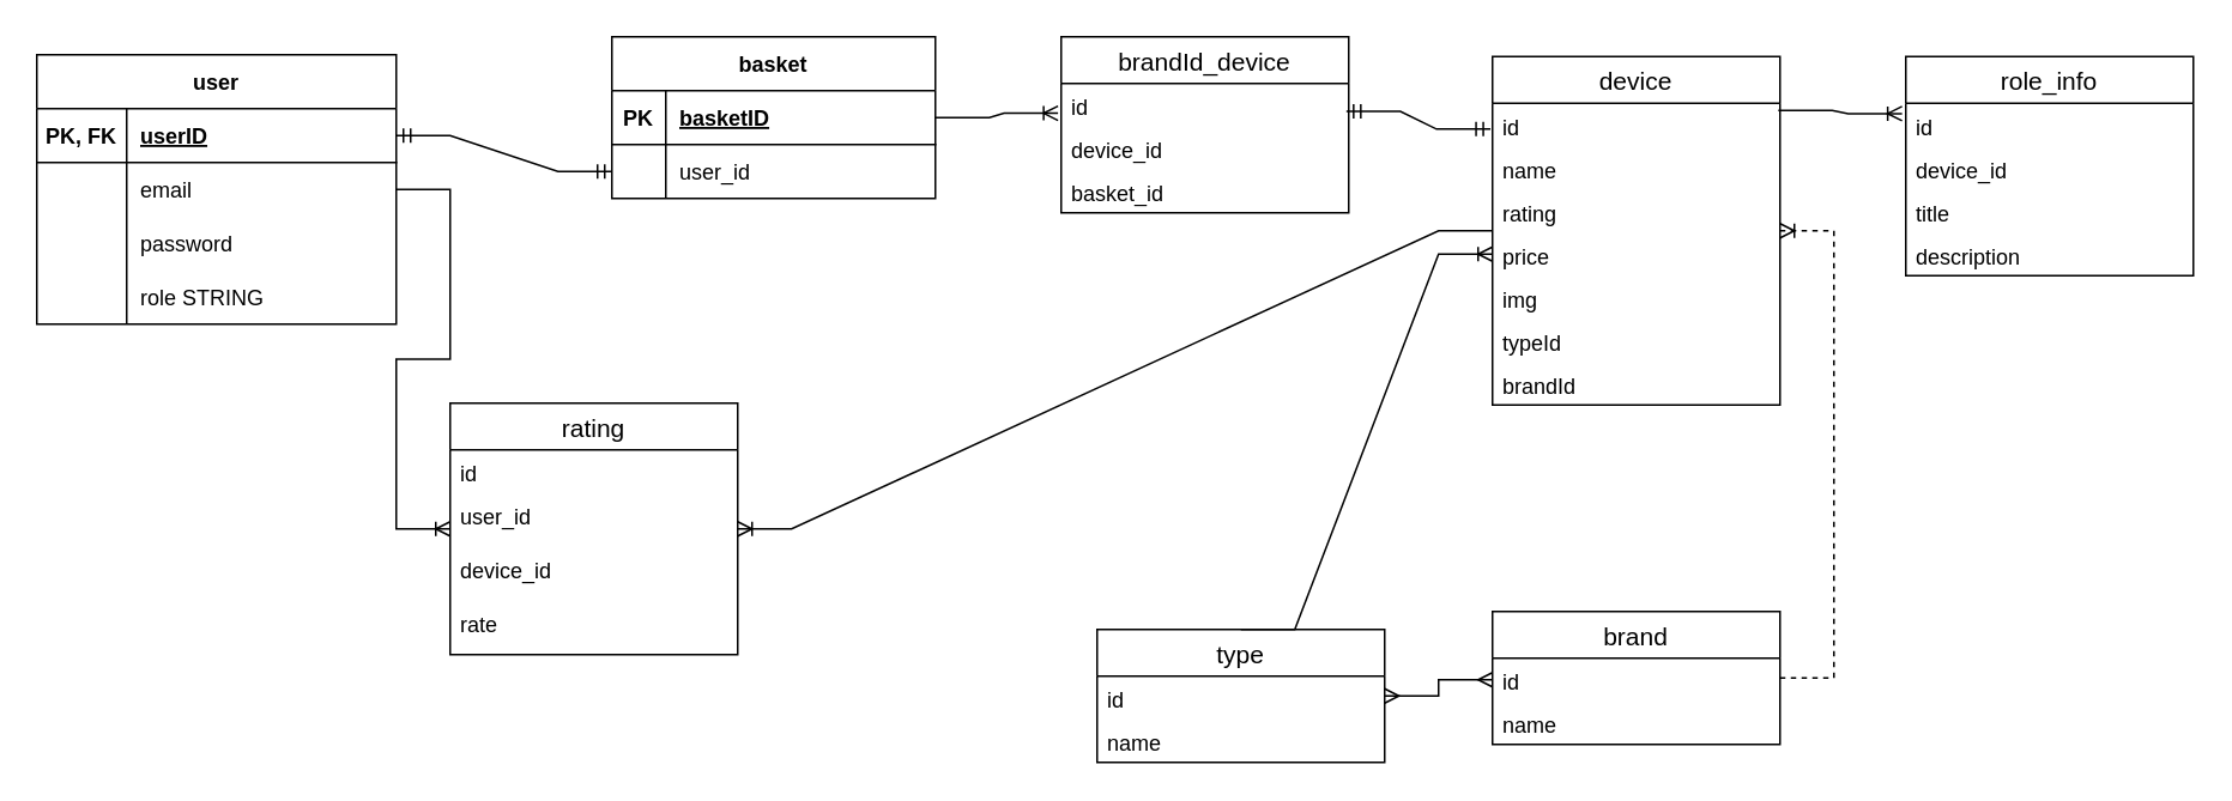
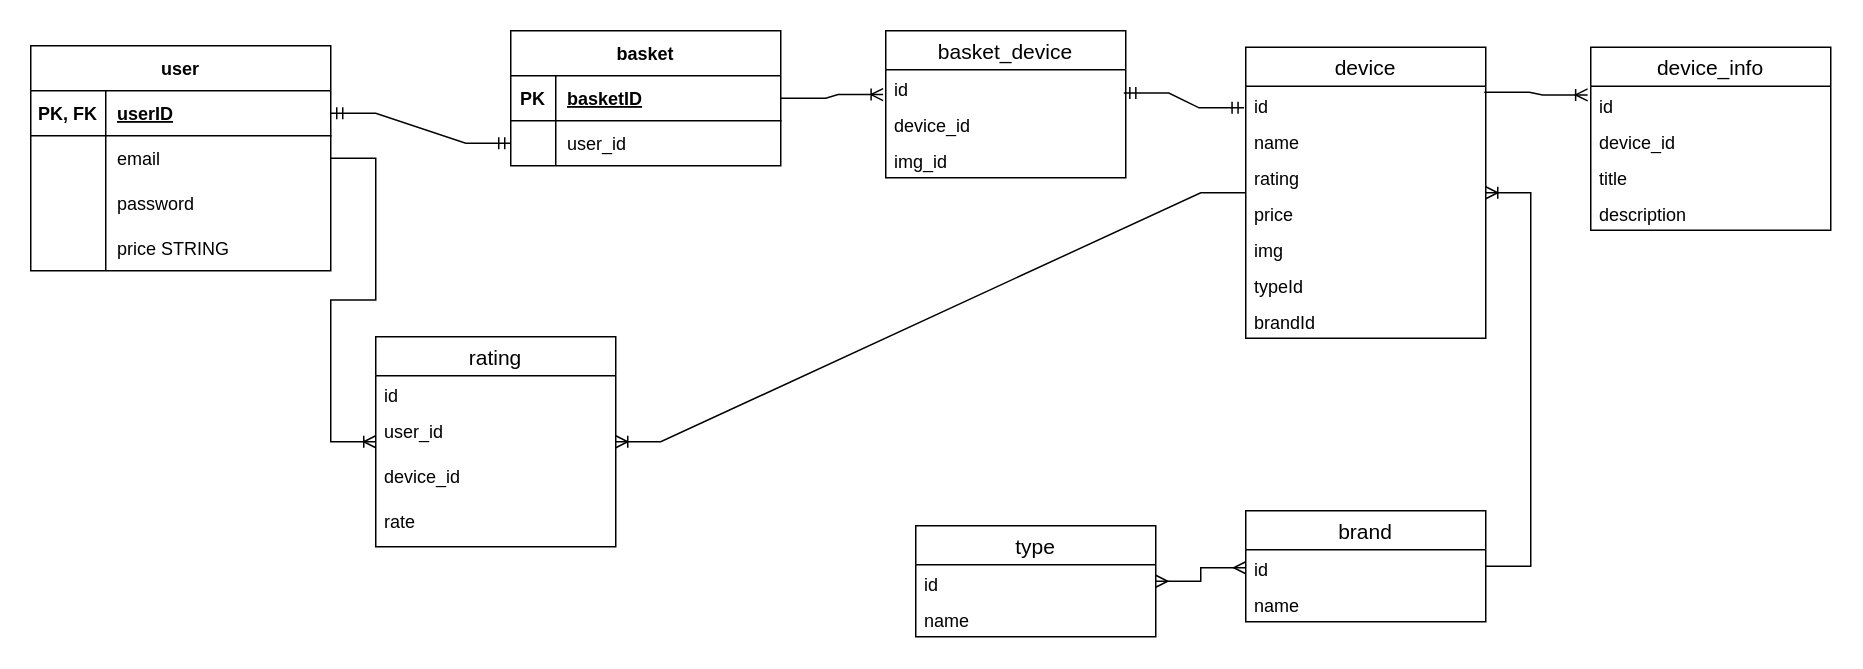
  <mxCell id="0" />
  <mxCell id="1" parent="0" />
  <mxCell id="2" value="" style="edgeStyle=entityRelationEdgeStyle;fontSize=12;html=1;endArrow=ERmandOne;startArrow=ERmandOne;rounded=0;" edge="1" parent="1" source="40" target="56"><mxGeometry width="100" height="100" relative="1" as="geometry"><mxPoint x="250" y="78" as="sourcePoint" /><mxPoint x="350" y="116" as="targetPoint" /></mxGeometry></mxCell>
  <mxCell id="3" value="device" style="swimlane;fontStyle=0;childLayout=stackLayout;horizontal=1;startSize=26;horizontalStack=0;resizeParent=1;resizeParentMax=0;resizeLast=0;collapsible=1;marginBottom=0;align=center;fontSize=14;" vertex="1" parent="1"><mxGeometry x="830" y="31" width="160" height="194" as="geometry"><mxRectangle x="110" y="270" width="70" height="30" as="alternateBounds" /></mxGeometry></mxCell>
  <mxCell id="4" value="id" style="text;strokeColor=none;fillColor=none;spacingLeft=4;spacingRight=4;overflow=hidden;rotatable=0;points=[[0,0.5],[1,0.5]];portConstraint=eastwest;fontSize=12;" vertex="1" parent="3"><mxGeometry y="26" width="160" height="24" as="geometry" /></mxCell>
  <mxCell id="5" value="name" style="text;strokeColor=none;fillColor=none;spacingLeft=4;spacingRight=4;overflow=hidden;rotatable=0;points=[[0,0.5],[1,0.5]];portConstraint=eastwest;fontSize=12;" vertex="1" parent="3"><mxGeometry y="50" width="160" height="24" as="geometry" /></mxCell>
  <mxCell id="6" value="rating" style="text;strokeColor=none;fillColor=none;spacingLeft=4;spacingRight=4;overflow=hidden;rotatable=0;points=[[0,0.5],[1,0.5]];portConstraint=eastwest;fontSize=12;" vertex="1" parent="3"><mxGeometry y="74" width="160" height="24" as="geometry" /></mxCell>
  <mxCell id="7" value="price&#10;" style="text;strokeColor=none;fillColor=none;spacingLeft=4;spacingRight=4;overflow=hidden;rotatable=0;points=[[0,0.5],[1,0.5]];portConstraint=eastwest;fontSize=12;" vertex="1" parent="3"><mxGeometry y="98" width="160" height="24" as="geometry" /></mxCell>
  <mxCell id="8" value="img" style="text;strokeColor=none;fillColor=none;spacingLeft=4;spacingRight=4;overflow=hidden;rotatable=0;points=[[0,0.5],[1,0.5]];portConstraint=eastwest;fontSize=12;" vertex="1" parent="3"><mxGeometry y="122" width="160" height="24" as="geometry" /></mxCell>
  <mxCell id="9" value="typeId" style="text;strokeColor=none;fillColor=none;spacingLeft=4;spacingRight=4;overflow=hidden;rotatable=0;points=[[0,0.5],[1,0.5]];portConstraint=eastwest;fontSize=12;" vertex="1" parent="3"><mxGeometry y="146" width="160" height="24" as="geometry" /></mxCell>
  <mxCell id="10" value="brandId" style="text;strokeColor=none;fillColor=none;spacingLeft=4;spacingRight=4;overflow=hidden;rotatable=0;points=[[0,0.5],[1,0.5]];portConstraint=eastwest;fontSize=12;" vertex="1" parent="3"><mxGeometry y="170" width="160" height="24" as="geometry" /></mxCell>
  <mxCell id="11" value="type" style="swimlane;fontStyle=0;childLayout=stackLayout;horizontal=1;startSize=26;horizontalStack=0;resizeParent=1;resizeParentMax=0;resizeLast=0;collapsible=1;marginBottom=0;align=center;fontSize=14;" vertex="1" parent="1"><mxGeometry x="610" y="350" width="160" height="74" as="geometry"><mxRectangle x="110" y="270" width="70" height="30" as="alternateBounds" /></mxGeometry></mxCell>
  <mxCell id="12" value="id" style="text;strokeColor=none;fillColor=none;spacingLeft=4;spacingRight=4;overflow=hidden;rotatable=0;points=[[0,0.5],[1,0.5]];portConstraint=eastwest;fontSize=12;" vertex="1" parent="11"><mxGeometry y="26" width="160" height="24" as="geometry" /></mxCell>
  <mxCell id="13" value="name" style="text;strokeColor=none;fillColor=none;spacingLeft=4;spacingRight=4;overflow=hidden;rotatable=0;points=[[0,0.5],[1,0.5]];portConstraint=eastwest;fontSize=12;" vertex="1" parent="11"><mxGeometry y="50" width="160" height="24" as="geometry" /></mxCell>
  <mxCell id="14" value="brand" style="swimlane;fontStyle=0;childLayout=stackLayout;horizontal=1;startSize=26;horizontalStack=0;resizeParent=1;resizeParentMax=0;resizeLast=0;collapsible=1;marginBottom=0;align=center;fontSize=14;" vertex="1" parent="1"><mxGeometry x="830" y="340" width="160" height="74" as="geometry"><mxRectangle x="110" y="270" width="70" height="30" as="alternateBounds" /></mxGeometry></mxCell>
  <mxCell id="15" value="id" style="text;strokeColor=none;fillColor=none;spacingLeft=4;spacingRight=4;overflow=hidden;rotatable=0;points=[[0,0.5],[1,0.5]];portConstraint=eastwest;fontSize=12;" vertex="1" parent="14"><mxGeometry y="26" width="160" height="24" as="geometry" /></mxCell>
  <mxCell id="16" value="name" style="text;strokeColor=none;fillColor=none;spacingLeft=4;spacingRight=4;overflow=hidden;rotatable=0;points=[[0,0.5],[1,0.5]];portConstraint=eastwest;fontSize=12;" vertex="1" parent="14"><mxGeometry y="50" width="160" height="24" as="geometry" /></mxCell>
- <mxCell id="17" value="" style="edgeStyle=entityRelationEdgeStyle;fontSize=12;html=1;endArrow=ERoneToMany;rounded=0;exitX=0.5;exitY=0;exitDx=0;exitDy=0;entryX=0;entryY=0.5;entryDx=0;entryDy=0;" edge="1" parent="1" source="11" target="7"><mxGeometry width="100" height="100" relative="1" as="geometry"><mxPoint x="520" y="340" as="sourcePoint" /><mxPoint x="580" y="270" as="targetPoint" /></mxGeometry></mxCell>
- <mxCell id="18" value="" style="edgeStyle=entityRelationEdgeStyle;fontSize=12;html=1;endArrow=ERoneToMany;rounded=0;dashed=1;" edge="1" parent="1" source="14" target="3"><mxGeometry width="100" height="100" relative="1" as="geometry"><mxPoint x="790" y="320" as="sourcePoint" /><mxPoint x="890" y="260" as="targetPoint" /></mxGeometry></mxCell>
+ <mxCell id="18" value="" style="edgeStyle=entityRelationEdgeStyle;fontSize=12;html=1;endArrow=ERoneToMany;rounded=0;" edge="1" parent="1" source="14" target="3"><mxGeometry width="100" height="100" relative="1" as="geometry"><mxPoint x="790" y="320" as="sourcePoint" /><mxPoint x="890" y="260" as="targetPoint" /></mxGeometry></mxCell>
  <mxCell id="19" value="" style="edgeStyle=entityRelationEdgeStyle;fontSize=12;html=1;endArrow=ERmany;startArrow=ERmany;rounded=0;exitX=1;exitY=0.5;exitDx=0;exitDy=0;" edge="1" parent="1" source="11" target="15"><mxGeometry width="100" height="100" relative="1" as="geometry"><mxPoint x="790" y="378" as="sourcePoint" /><mxPoint x="710" y="270" as="targetPoint" /></mxGeometry></mxCell>
- <mxCell id="20" value="role_info" style="swimlane;fontStyle=0;childLayout=stackLayout;horizontal=1;startSize=26;horizontalStack=0;resizeParent=1;resizeParentMax=0;resizeLast=0;collapsible=1;marginBottom=0;align=center;fontSize=14;" vertex="1" parent="1"><mxGeometry x="1060" y="31" width="160" height="122" as="geometry"><mxRectangle x="110" y="270" width="70" height="30" as="alternateBounds" /></mxGeometry></mxCell>
+ <mxCell id="20" value="device_info" style="swimlane;fontStyle=0;childLayout=stackLayout;horizontal=1;startSize=26;horizontalStack=0;resizeParent=1;resizeParentMax=0;resizeLast=0;collapsible=1;marginBottom=0;align=center;fontSize=14;" vertex="1" parent="1"><mxGeometry x="1060" y="31" width="160" height="122" as="geometry"><mxRectangle x="110" y="270" width="70" height="30" as="alternateBounds" /></mxGeometry></mxCell>
  <mxCell id="21" value="id" style="text;strokeColor=none;fillColor=none;spacingLeft=4;spacingRight=4;overflow=hidden;rotatable=0;points=[[0,0.5],[1,0.5]];portConstraint=eastwest;fontSize=12;" vertex="1" parent="20"><mxGeometry y="26" width="160" height="24" as="geometry" /></mxCell>
  <mxCell id="22" value="device_id" style="text;strokeColor=none;fillColor=none;spacingLeft=4;spacingRight=4;overflow=hidden;rotatable=0;points=[[0,0.5],[1,0.5]];portConstraint=eastwest;fontSize=12;" vertex="1" parent="20"><mxGeometry y="50" width="160" height="24" as="geometry" /></mxCell>
  <mxCell id="23" value="title" style="text;strokeColor=none;fillColor=none;spacingLeft=4;spacingRight=4;overflow=hidden;rotatable=0;points=[[0,0.5],[1,0.5]];portConstraint=eastwest;fontSize=12;" vertex="1" parent="20"><mxGeometry y="74" width="160" height="24" as="geometry" /></mxCell>
  <mxCell id="24" value="description" style="text;strokeColor=none;fillColor=none;spacingLeft=4;spacingRight=4;overflow=hidden;rotatable=0;points=[[0,0.5],[1,0.5]];portConstraint=eastwest;fontSize=12;" vertex="1" parent="20"><mxGeometry y="98" width="160" height="24" as="geometry" /></mxCell>
  <mxCell id="25" value="" style="edgeStyle=entityRelationEdgeStyle;fontSize=12;html=1;endArrow=ERoneToMany;rounded=0;entryX=-0.013;entryY=0.241;entryDx=0;entryDy=0;entryPerimeter=0;exitX=0.994;exitY=0.17;exitDx=0;exitDy=0;exitPerimeter=0;" edge="1" parent="1" source="4" target="21"><mxGeometry width="100" height="100" relative="1" as="geometry"><mxPoint x="940" y="210" as="sourcePoint" /><mxPoint x="1040" y="110" as="targetPoint" /></mxGeometry></mxCell>
- <mxCell id="26" value="brandId_device" style="swimlane;fontStyle=0;childLayout=stackLayout;horizontal=1;startSize=26;horizontalStack=0;resizeParent=1;resizeParentMax=0;resizeLast=0;collapsible=1;marginBottom=0;align=center;fontSize=14;" vertex="1" parent="1"><mxGeometry x="590" y="20" width="160" height="98" as="geometry"><mxRectangle x="110" y="270" width="70" height="30" as="alternateBounds" /></mxGeometry></mxCell>
+ <mxCell id="26" value="basket_device" style="swimlane;fontStyle=0;childLayout=stackLayout;horizontal=1;startSize=26;horizontalStack=0;resizeParent=1;resizeParentMax=0;resizeLast=0;collapsible=1;marginBottom=0;align=center;fontSize=14;" vertex="1" parent="1"><mxGeometry x="590" y="20" width="160" height="98" as="geometry"><mxRectangle x="110" y="270" width="70" height="30" as="alternateBounds" /></mxGeometry></mxCell>
  <mxCell id="27" value="id" style="text;strokeColor=none;fillColor=none;spacingLeft=4;spacingRight=4;overflow=hidden;rotatable=0;points=[[0,0.5],[1,0.5]];portConstraint=eastwest;fontSize=12;" vertex="1" parent="26"><mxGeometry y="26" width="160" height="24" as="geometry" /></mxCell>
  <mxCell id="28" value="device_id" style="text;strokeColor=none;fillColor=none;spacingLeft=4;spacingRight=4;overflow=hidden;rotatable=0;points=[[0,0.5],[1,0.5]];portConstraint=eastwest;fontSize=12;" vertex="1" parent="26"><mxGeometry y="50" width="160" height="24" as="geometry" /></mxCell>
- <mxCell id="29" value="basket_id" style="text;strokeColor=none;fillColor=none;spacingLeft=4;spacingRight=4;overflow=hidden;rotatable=0;points=[[0,0.5],[1,0.5]];portConstraint=eastwest;fontSize=12;" vertex="1" parent="26"><mxGeometry y="74" width="160" height="24" as="geometry" /></mxCell>
+ <mxCell id="29" value="img_id" style="text;strokeColor=none;fillColor=none;spacingLeft=4;spacingRight=4;overflow=hidden;rotatable=0;points=[[0,0.5],[1,0.5]];portConstraint=eastwest;fontSize=12;" vertex="1" parent="26"><mxGeometry y="74" width="160" height="24" as="geometry" /></mxCell>
  <mxCell id="30" value="" style="edgeStyle=entityRelationEdgeStyle;fontSize=12;html=1;endArrow=ERoneToMany;rounded=0;entryX=-0.011;entryY=0.689;entryDx=0;entryDy=0;entryPerimeter=0;" edge="1" parent="1" source="53" target="27"><mxGeometry width="100" height="100" relative="1" as="geometry"><mxPoint x="560" y="63" as="sourcePoint" /><mxPoint x="710" y="90" as="targetPoint" /></mxGeometry></mxCell>
  <mxCell id="31" value="" style="edgeStyle=entityRelationEdgeStyle;fontSize=12;html=1;endArrow=ERmandOne;startArrow=ERmandOne;rounded=0;exitX=0.992;exitY=0.647;exitDx=0;exitDy=0;exitPerimeter=0;entryX=-0.007;entryY=0.6;entryDx=0;entryDy=0;entryPerimeter=0;" edge="1" parent="1" source="27" target="4"><mxGeometry width="100" height="100" relative="1" as="geometry"><mxPoint x="740" y="170" as="sourcePoint" /><mxPoint x="820" y="70" as="targetPoint" /></mxGeometry></mxCell>
  <mxCell id="32" value="rating" style="swimlane;fontStyle=0;childLayout=stackLayout;horizontal=1;startSize=26;horizontalStack=0;resizeParent=1;resizeParentMax=0;resizeLast=0;collapsible=1;marginBottom=0;align=center;fontSize=14;" vertex="1" parent="1"><mxGeometry x="250" y="224" width="160" height="140" as="geometry"><mxRectangle x="110" y="270" width="70" height="30" as="alternateBounds" /></mxGeometry></mxCell>
  <mxCell id="33" value="id" style="text;strokeColor=none;fillColor=none;spacingLeft=4;spacingRight=4;overflow=hidden;rotatable=0;points=[[0,0.5],[1,0.5]];portConstraint=eastwest;fontSize=12;" vertex="1" parent="32"><mxGeometry y="26" width="160" height="24" as="geometry" /></mxCell>
  <mxCell id="34" value="user_id" style="text;strokeColor=none;fillColor=none;spacingLeft=4;spacingRight=4;overflow=hidden;rotatable=0;points=[[0,0.5],[1,0.5]];portConstraint=eastwest;fontSize=12;" vertex="1" parent="32"><mxGeometry y="50" width="160" height="30" as="geometry" /></mxCell>
  <mxCell id="35" value="device_id" style="text;strokeColor=none;fillColor=none;spacingLeft=4;spacingRight=4;overflow=hidden;rotatable=0;points=[[0,0.5],[1,0.5]];portConstraint=eastwest;fontSize=12;" vertex="1" parent="32"><mxGeometry y="80" width="160" height="30" as="geometry" /></mxCell>
  <mxCell id="36" value="rate" style="text;strokeColor=none;fillColor=none;spacingLeft=4;spacingRight=4;overflow=hidden;rotatable=0;points=[[0,0.5],[1,0.5]];portConstraint=eastwest;fontSize=12;" vertex="1" parent="32"><mxGeometry y="110" width="160" height="30" as="geometry" /></mxCell>
  <mxCell id="37" value="" style="edgeStyle=entityRelationEdgeStyle;fontSize=12;html=1;endArrow=ERoneToMany;rounded=0;" edge="1" parent="1" source="39" target="32"><mxGeometry width="100" height="100" relative="1" as="geometry"><mxPoint x="250" y="155" as="sourcePoint" /><mxPoint x="610" y="190" as="targetPoint" /></mxGeometry></mxCell>
  <mxCell id="38" value="" style="edgeStyle=entityRelationEdgeStyle;fontSize=12;html=1;endArrow=ERoneToMany;rounded=0;" edge="1" parent="1" source="3" target="32"><mxGeometry width="100" height="100" relative="1" as="geometry"><mxPoint x="660" y="310" as="sourcePoint" /><mxPoint x="760" y="210" as="targetPoint" /></mxGeometry></mxCell>
  <mxCell id="39" value="user" style="shape=table;startSize=30;container=1;collapsible=1;childLayout=tableLayout;fixedRows=1;rowLines=0;fontStyle=1;align=center;resizeLast=1;" vertex="1" parent="1"><mxGeometry x="20" y="30" width="200" height="150" as="geometry" /></mxCell>
  <mxCell id="40" value="" style="shape=tableRow;horizontal=0;startSize=0;swimlaneHead=0;swimlaneBody=0;fillColor=none;collapsible=0;dropTarget=0;points=[[0,0.5],[1,0.5]];portConstraint=eastwest;top=0;left=0;right=0;bottom=1;" vertex="1" parent="39"><mxGeometry y="30" width="200" height="30" as="geometry" /></mxCell>
  <mxCell id="41" value="PK, FK" style="shape=partialRectangle;connectable=0;fillColor=none;top=0;left=0;bottom=0;right=0;fontStyle=1;overflow=hidden;" vertex="1" parent="40"><mxGeometry width="50" height="30" as="geometry"><mxRectangle width="50" height="30" as="alternateBounds" /></mxGeometry></mxCell>
  <mxCell id="42" value="userID" style="shape=partialRectangle;connectable=0;fillColor=none;top=0;left=0;bottom=0;right=0;align=left;spacingLeft=6;fontStyle=5;overflow=hidden;" vertex="1" parent="40"><mxGeometry x="50" width="150" height="30" as="geometry"><mxRectangle width="150" height="30" as="alternateBounds" /></mxGeometry></mxCell>
  <mxCell id="43" value="" style="shape=tableRow;horizontal=0;startSize=0;swimlaneHead=0;swimlaneBody=0;fillColor=none;collapsible=0;dropTarget=0;points=[[0,0.5],[1,0.5]];portConstraint=eastwest;top=0;left=0;right=0;bottom=0;" vertex="1" parent="39"><mxGeometry y="60" width="200" height="30" as="geometry" /></mxCell>
  <mxCell id="44" value="" style="shape=partialRectangle;connectable=0;fillColor=none;top=0;left=0;bottom=0;right=0;editable=1;overflow=hidden;" vertex="1" parent="43"><mxGeometry width="50" height="30" as="geometry"><mxRectangle width="50" height="30" as="alternateBounds" /></mxGeometry></mxCell>
  <mxCell id="45" value="email" style="shape=partialRectangle;connectable=0;fillColor=none;top=0;left=0;bottom=0;right=0;align=left;spacingLeft=6;overflow=hidden;" vertex="1" parent="43"><mxGeometry x="50" width="150" height="30" as="geometry"><mxRectangle width="150" height="30" as="alternateBounds" /></mxGeometry></mxCell>
  <mxCell id="46" value="" style="shape=tableRow;horizontal=0;startSize=0;swimlaneHead=0;swimlaneBody=0;fillColor=none;collapsible=0;dropTarget=0;points=[[0,0.5],[1,0.5]];portConstraint=eastwest;top=0;left=0;right=0;bottom=0;" vertex="1" parent="39"><mxGeometry y="90" width="200" height="30" as="geometry" /></mxCell>
  <mxCell id="47" value="" style="shape=partialRectangle;connectable=0;fillColor=none;top=0;left=0;bottom=0;right=0;editable=1;overflow=hidden;" vertex="1" parent="46"><mxGeometry width="50" height="30" as="geometry"><mxRectangle width="50" height="30" as="alternateBounds" /></mxGeometry></mxCell>
  <mxCell id="48" value="password" style="shape=partialRectangle;connectable=0;fillColor=none;top=0;left=0;bottom=0;right=0;align=left;spacingLeft=6;overflow=hidden;" vertex="1" parent="46"><mxGeometry x="50" width="150" height="30" as="geometry"><mxRectangle width="150" height="30" as="alternateBounds" /></mxGeometry></mxCell>
  <mxCell id="49" value="" style="shape=tableRow;horizontal=0;startSize=0;swimlaneHead=0;swimlaneBody=0;fillColor=none;collapsible=0;dropTarget=0;points=[[0,0.5],[1,0.5]];portConstraint=eastwest;top=0;left=0;right=0;bottom=0;" vertex="1" parent="39"><mxGeometry y="120" width="200" height="30" as="geometry" /></mxCell>
  <mxCell id="50" value="" style="shape=partialRectangle;connectable=0;fillColor=none;top=0;left=0;bottom=0;right=0;editable=1;overflow=hidden;" vertex="1" parent="49"><mxGeometry width="50" height="30" as="geometry"><mxRectangle width="50" height="30" as="alternateBounds" /></mxGeometry></mxCell>
- <mxCell id="51" value="role STRING" style="shape=partialRectangle;connectable=0;fillColor=none;top=0;left=0;bottom=0;right=0;align=left;spacingLeft=6;overflow=hidden;" vertex="1" parent="49"><mxGeometry x="50" width="150" height="30" as="geometry"><mxRectangle width="150" height="30" as="alternateBounds" /></mxGeometry></mxCell>
+ <mxCell id="51" value="price STRING" style="shape=partialRectangle;connectable=0;fillColor=none;top=0;left=0;bottom=0;right=0;align=left;spacingLeft=6;overflow=hidden;" vertex="1" parent="49"><mxGeometry x="50" width="150" height="30" as="geometry"><mxRectangle width="150" height="30" as="alternateBounds" /></mxGeometry></mxCell>
  <mxCell id="52" value="basket" style="shape=table;startSize=30;container=1;collapsible=1;childLayout=tableLayout;fixedRows=1;rowLines=0;fontStyle=1;align=center;resizeLast=1;" vertex="1" parent="1"><mxGeometry x="340" y="20" width="180" height="90" as="geometry" /></mxCell>
  <mxCell id="53" value="" style="shape=tableRow;horizontal=0;startSize=0;swimlaneHead=0;swimlaneBody=0;fillColor=none;collapsible=0;dropTarget=0;points=[[0,0.5],[1,0.5]];portConstraint=eastwest;top=0;left=0;right=0;bottom=1;" vertex="1" parent="52"><mxGeometry y="30" width="180" height="30" as="geometry" /></mxCell>
  <mxCell id="54" value="PK" style="shape=partialRectangle;connectable=0;fillColor=none;top=0;left=0;bottom=0;right=0;fontStyle=1;overflow=hidden;" vertex="1" parent="53"><mxGeometry width="30" height="30" as="geometry"><mxRectangle width="30" height="30" as="alternateBounds" /></mxGeometry></mxCell>
  <mxCell id="55" value="basketID" style="shape=partialRectangle;connectable=0;fillColor=none;top=0;left=0;bottom=0;right=0;align=left;spacingLeft=6;fontStyle=5;overflow=hidden;" vertex="1" parent="53"><mxGeometry x="30" width="150" height="30" as="geometry"><mxRectangle width="150" height="30" as="alternateBounds" /></mxGeometry></mxCell>
  <mxCell id="56" value="" style="shape=tableRow;horizontal=0;startSize=0;swimlaneHead=0;swimlaneBody=0;fillColor=none;collapsible=0;dropTarget=0;points=[[0,0.5],[1,0.5]];portConstraint=eastwest;top=0;left=0;right=0;bottom=0;" vertex="1" parent="52"><mxGeometry y="60" width="180" height="30" as="geometry" /></mxCell>
  <mxCell id="57" value="" style="shape=partialRectangle;connectable=0;fillColor=none;top=0;left=0;bottom=0;right=0;editable=1;overflow=hidden;" vertex="1" parent="56"><mxGeometry width="30" height="30" as="geometry"><mxRectangle width="30" height="30" as="alternateBounds" /></mxGeometry></mxCell>
  <mxCell id="58" value="user_id" style="shape=partialRectangle;connectable=0;fillColor=none;top=0;left=0;bottom=0;right=0;align=left;spacingLeft=6;overflow=hidden;" vertex="1" parent="56"><mxGeometry x="30" width="150" height="30" as="geometry"><mxRectangle width="150" height="30" as="alternateBounds" /></mxGeometry></mxCell>
